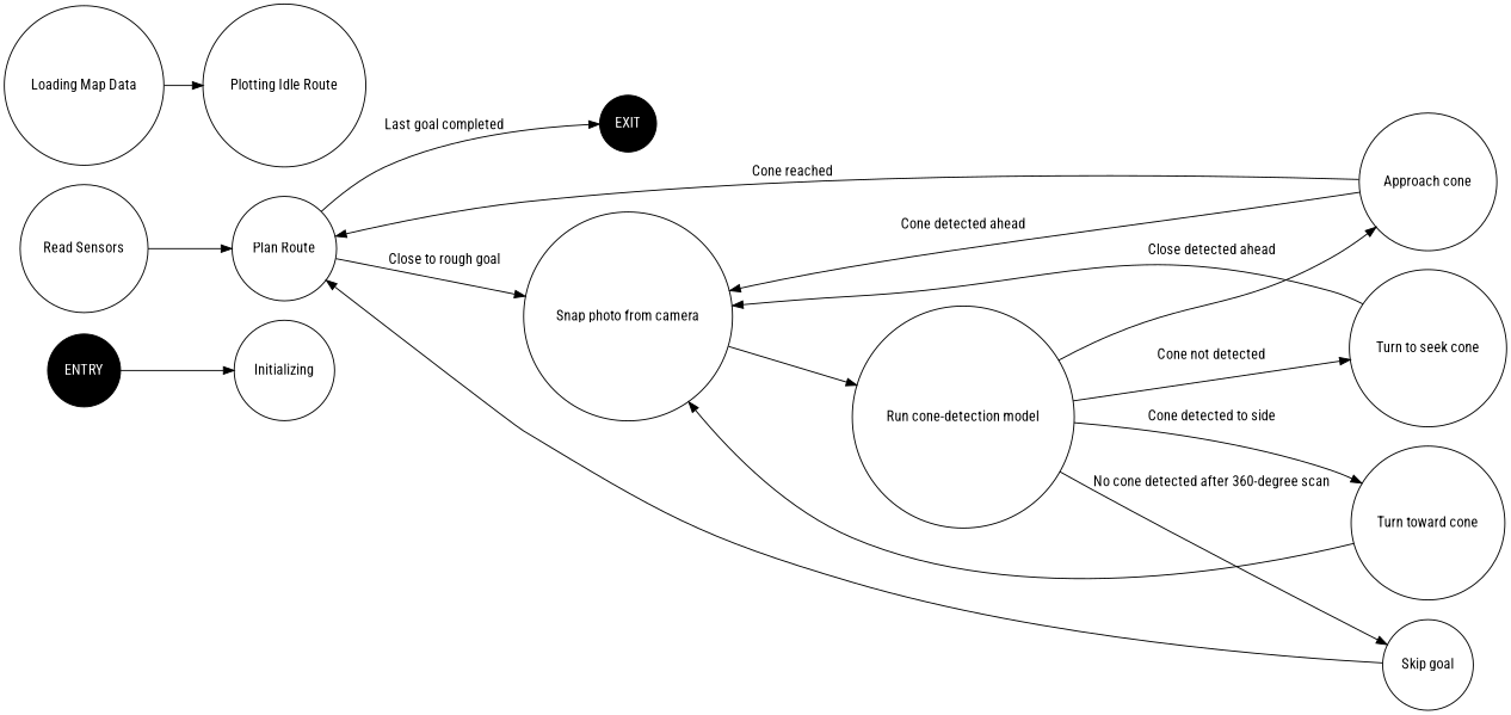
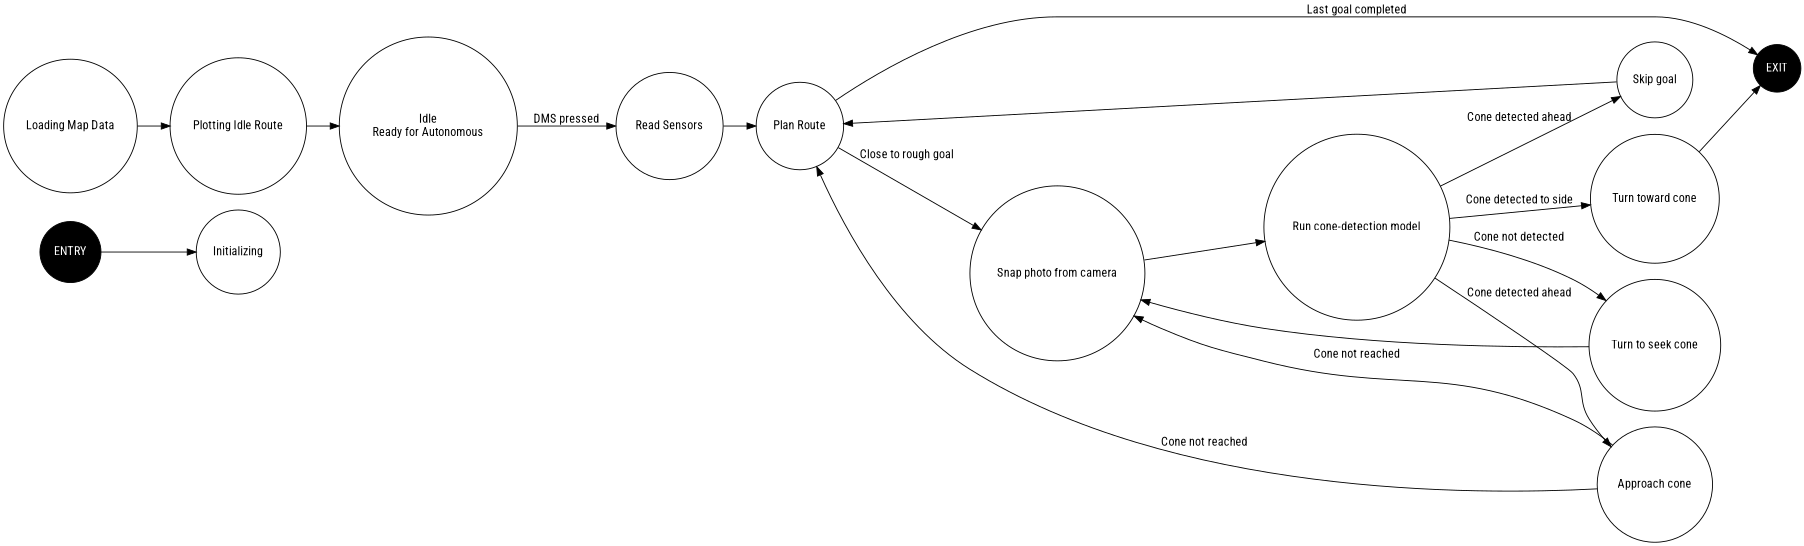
  digraph {
    fontname="Roboto Condensed"
    rankdir=LR
    node [fillcolor=white fontcolor=black fontname="Roboto Condensed" shape=circle style=filled]
    edge [fontname="Roboto Condensed"]
    n1 [fillcolor=black fontcolor=white label=ENTRY]
    n2 [label=Initializing]
    n3 [fillcolor=black fontcolor=white label=EXIT]
    n4 [label="Loading Map Data"]
    n5 [label="Plotting Idle Route"]
+   n6 [label="Idle\nReady for Autonomous"]
    n7 [label="Read Sensors"]
    n8 [label="Plan Route"]
    n9 [label="Snap photo from camera"]
    n10 [label="Run cone-detection model"]
    n11 [label="Turn toward cone"]
    n12 [label="Approach cone"]
    n13 [label="Turn to seek cone"]
    n14 [label="Skip goal"]
    n1 -> n2
    n4 -> n5
+   n5 -> n6
+   n6 -> n7 [label="DMS pressed"]
    n7 -> n8
    n8 -> n3 [label="Last goal completed"]
    n8 -> n9 [label="Close to rough goal"]
    n9 -> n10
    n10 -> n11 [label="Cone detected to side"]
-   n10 -> n12 [label="Close detected ahead"]
+   n10 -> n12 [label="Cone detected ahead"]
    n10 -> n13 [label="Cone not detected"]
-   n10 -> n14 [label="No cone detected after 360-degree scan"]
-   n11 -> n9
-   n12 -> n8 [label="Cone reached"]
-   n12 -> n9 [label="Cone detected ahead"]
+   n10 -> n14 [label="Cone detected ahead"]
+   n11 -> n3
+   n12 -> n8 [label="Cone not reached"]
+   n12 -> n9 [label="Cone not reached"]
    n13 -> n9
    n14 -> n8
  }
